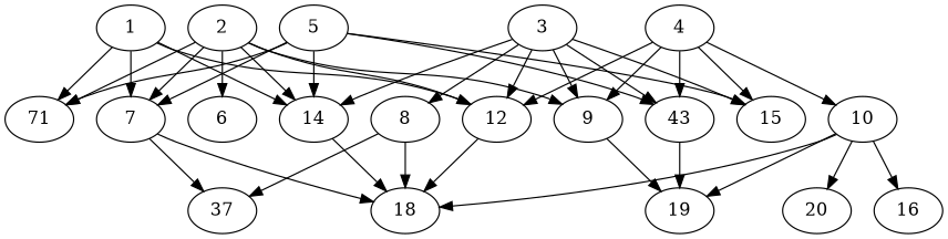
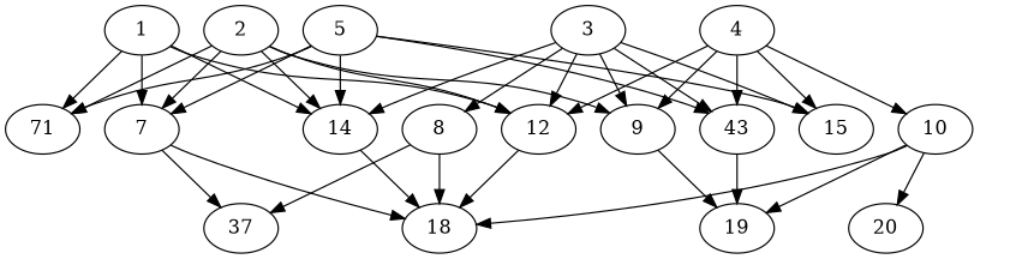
  digraph {
    fontname="DejaVu Serif"
    node [alpha=0.06 fontname="DejaVu Serif"]
    edge [fontname="DejaVu Serif"]
    1 [expect_size=15712256]
    7 [alpha=0.11 expect_size=46264320]
    n3 [expect_size=36722688 label=71]
    12 [alpha=0.03 expect_size=51223552]
    14 [alpha=0.17 expect_size=39054336]
    n6 [alpha=0.02 expect_size=21935104 label=37]
    18 [alpha=0.13 expect_size=48604160]
    2 [alpha=0.16 expect_size=26335232]
-   6 [alpha=0.04 expect_size=16715776]
    9 [alpha=0.07 expect_size=35974144]
    19 [alpha=0.08 expect_size=37148672]
    3 [alpha=0.19 expect_size=25951232]
    n13 [alpha=0.07 expect_size=42444800 label=43]
    15 [alpha=0.01 expect_size=28817408]
    8 [alpha=0.15 expect_size=38001664]
    4 [alpha=0.16 expect_size=31697920]
    10 [alpha=0.19 expect_size=14476288]
-   16 [alpha=0.18 expect_size=12982272]
    20 [alpha=0.03 expect_size=7279616]
    5 [alpha=0.13 expect_size=18938880]
    1 -> 7
    1 -> n3
    1 -> 12
    1 -> 14
    7 -> n6
    7 -> 18
    12 -> 18
    14 -> 18
    2 -> 7
    2 -> n3
    2 -> 12
    2 -> 14
-   2 -> 6
    2 -> 9
    9 -> 19
    3 -> 12
    3 -> 14
    3 -> 9
    3 -> n13
    3 -> 15
    3 -> 8
    n13 -> 19
    8 -> n6
    8 -> 18
    4 -> 12
    4 -> 9
    4 -> n13
    4 -> 15
    4 -> 10
    10 -> 18
    10 -> 19
-   10 -> 16
    10 -> 20
    5 -> 7
    5 -> n3
    5 -> 14
    5 -> n13
    5 -> 15
  }
